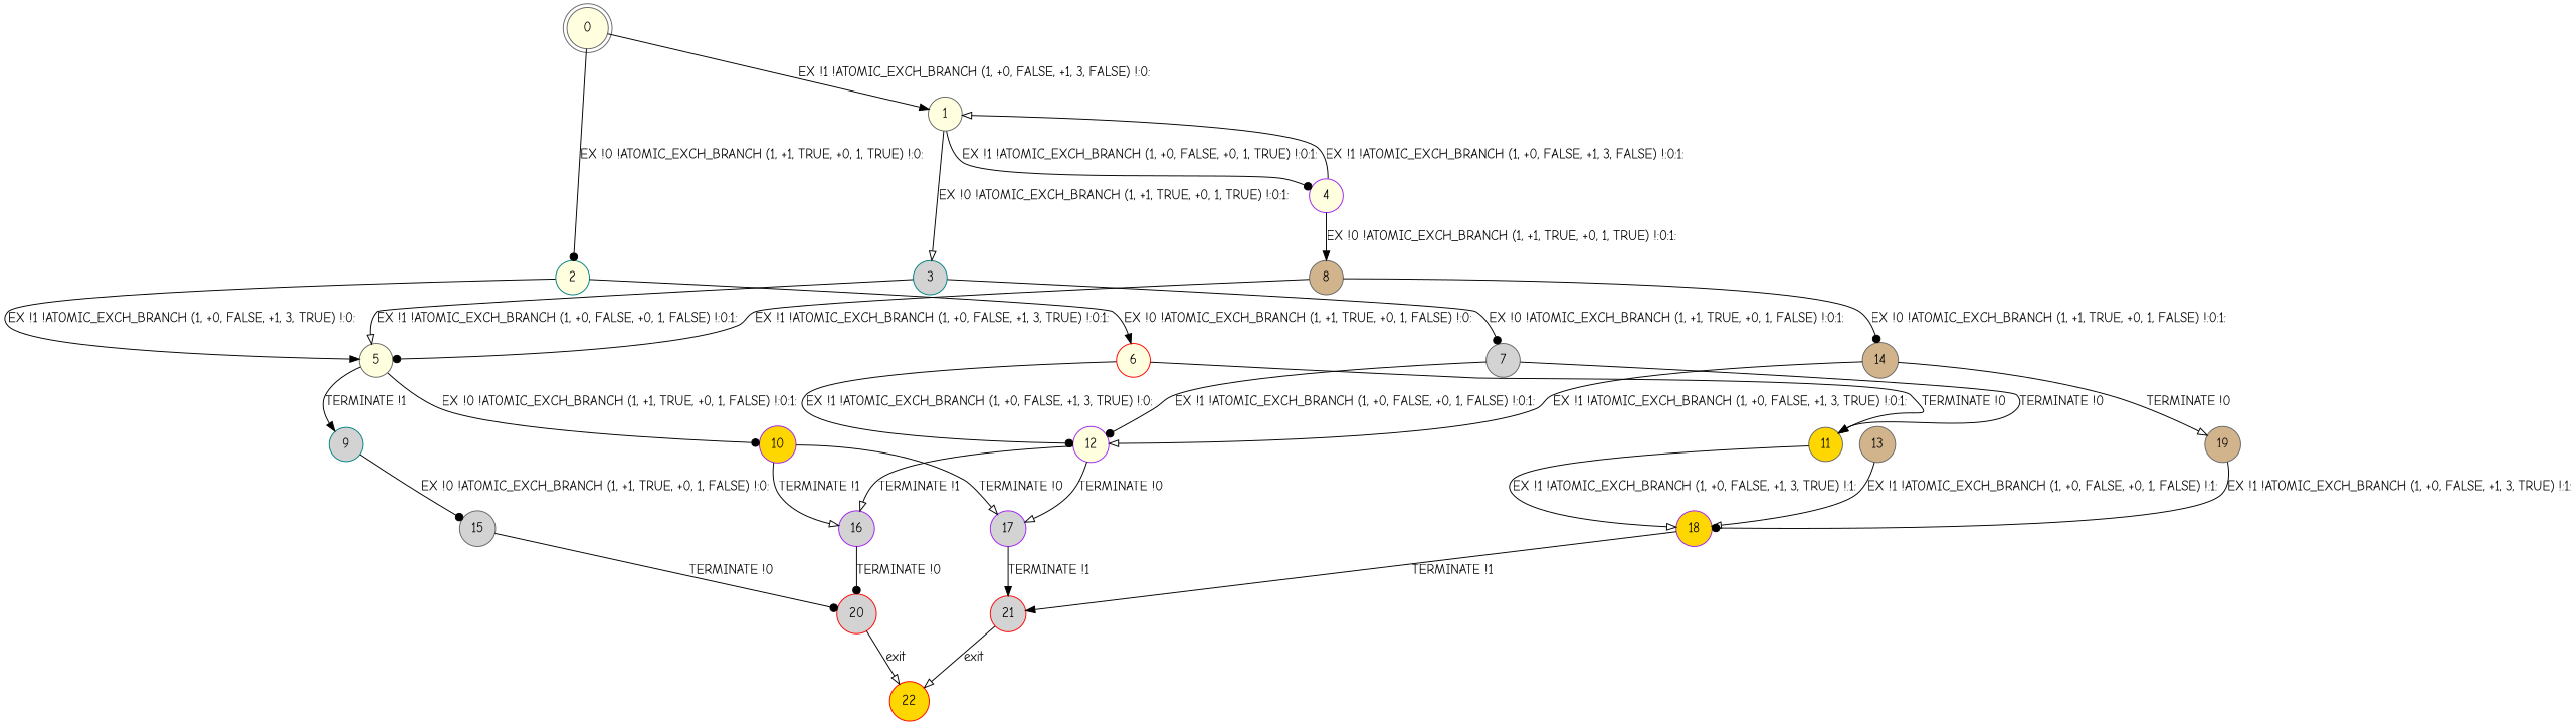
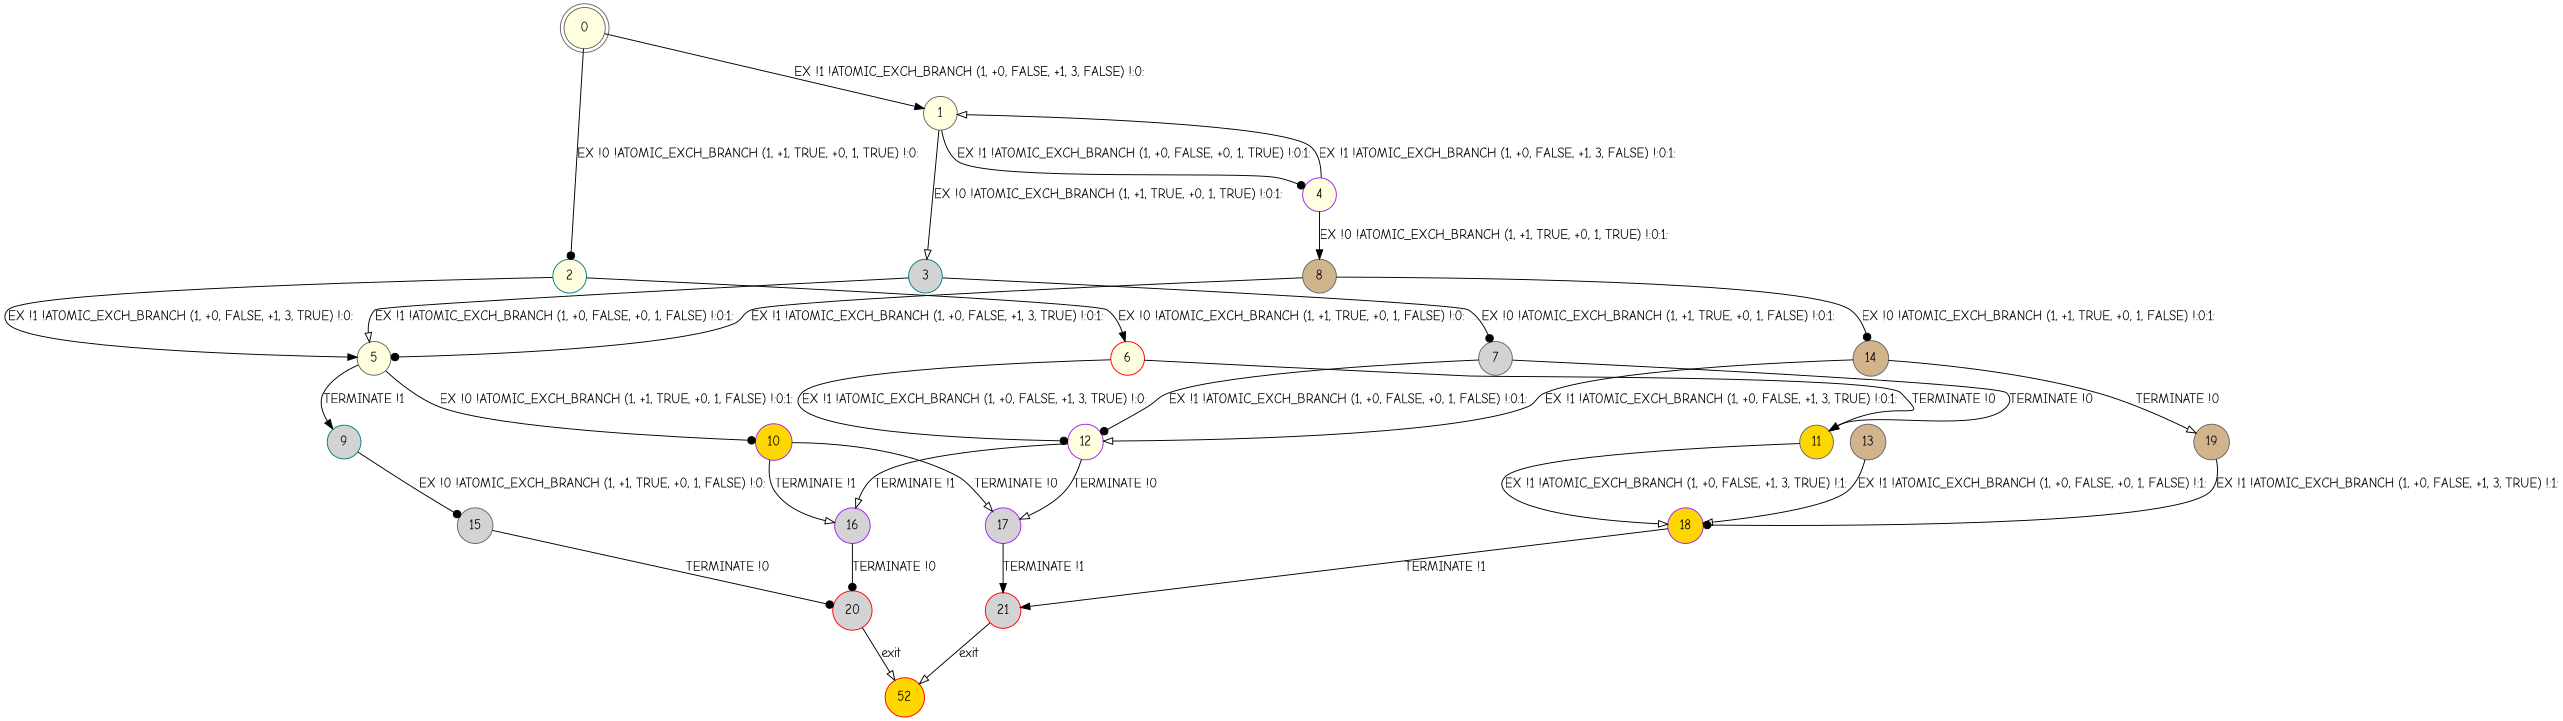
  digraph {
    fontname="Comic Neue"
    node [color=gray40 fillcolor=lightgrey fontname="Comic Neue" shape=circle style=filled]
    edge [arrowhead=onormal fontname="Comic Neue"]
    0 [fillcolor=lightyellow peripheries=2]
    1 [fillcolor=lightyellow]
    2 [color=teal fillcolor=lightyellow]
    3 [color=teal]
    4 [color=purple fillcolor=lightyellow]
    5 [fillcolor=lightyellow]
    6 [color=red fillcolor=lightyellow]
    7
    8 [fillcolor=tan]
    9 [color=teal]
    10 [color=purple fillcolor=gold]
    11 [fillcolor=gold]
    12 [color=purple fillcolor=lightyellow]
    14 [fillcolor=tan]
    15
    16 [color=purple]
    17 [color=purple]
    18 [color=purple fillcolor=gold]
    13 [fillcolor=tan]
    19 [fillcolor=tan]
    20 [color=red]
    21 [color=red]
-   22 [color=red fillcolor=gold]
+   22 [color=red fillcolor=gold label=52]
    0 -> 1 [arrowhead=normal label="EX !1 !ATOMIC_EXCH_BRANCH (1, +0, FALSE, +1, 3, FALSE) !:0:"]
    0 -> 2 [arrowhead=dot label="EX !0 !ATOMIC_EXCH_BRANCH (1, +1, TRUE, +0, 1, TRUE) !:0:"]
    1 -> 3 [label="EX !0 !ATOMIC_EXCH_BRANCH (1, +1, TRUE, +0, 1, TRUE) !:0:1:"]
    1 -> 4 [arrowhead=dot label="EX !1 !ATOMIC_EXCH_BRANCH (1, +0, FALSE, +0, 1, TRUE) !:0:1:"]
    2 -> 5 [arrowhead=normal label="EX !1 !ATOMIC_EXCH_BRANCH (1, +0, FALSE, +1, 3, TRUE) !:0:"]
    2 -> 6 [arrowhead=normal label="EX !0 !ATOMIC_EXCH_BRANCH (1, +1, TRUE, +0, 1, FALSE) !:0:"]
    3 -> 5 [label="EX !1 !ATOMIC_EXCH_BRANCH (1, +0, FALSE, +0, 1, FALSE) !:0:1:"]
    3 -> 7 [arrowhead=dot label="EX !0 !ATOMIC_EXCH_BRANCH (1, +1, TRUE, +0, 1, FALSE) !:0:1:"]
    4 -> 1 [label="EX !1 !ATOMIC_EXCH_BRANCH (1, +0, FALSE, +1, 3, FALSE) !:0:1:"]
    4 -> 8 [arrowhead=normal label="EX !0 !ATOMIC_EXCH_BRANCH (1, +1, TRUE, +0, 1, TRUE) !:0:1:"]
    5 -> 9 [arrowhead=normal label="TERMINATE !1"]
    5 -> 10 [arrowhead=dot label="EX !0 !ATOMIC_EXCH_BRANCH (1, +1, TRUE, +0, 1, FALSE) !:0:1:"]
    6 -> 11 [arrowhead=normal label="TERMINATE !0"]
    6 -> 12 [arrowhead=dot label="EX !1 !ATOMIC_EXCH_BRANCH (1, +0, FALSE, +1, 3, TRUE) !:0:"]
    7 -> 11 [label="TERMINATE !0"]
    7 -> 12 [arrowhead=dot label="EX !1 !ATOMIC_EXCH_BRANCH (1, +0, FALSE, +0, 1, FALSE) !:0:1:"]
    8 -> 5 [arrowhead=dot label="EX !1 !ATOMIC_EXCH_BRANCH (1, +0, FALSE, +1, 3, TRUE) !:0:1:"]
    8 -> 14 [arrowhead=dot label="EX !0 !ATOMIC_EXCH_BRANCH (1, +1, TRUE, +0, 1, FALSE) !:0:1:"]
    9 -> 15 [arrowhead=dot label="EX !0 !ATOMIC_EXCH_BRANCH (1, +1, TRUE, +0, 1, FALSE) !:0:"]
    10 -> 16 [label="TERMINATE !1"]
    10 -> 17 [label="TERMINATE !0"]
    11 -> 18 [label="EX !1 !ATOMIC_EXCH_BRANCH (1, +0, FALSE, +1, 3, TRUE) !:1:"]
    12 -> 16 [label="TERMINATE !1"]
    12 -> 17 [label="TERMINATE !0"]
    14 -> 12 [label="EX !1 !ATOMIC_EXCH_BRANCH (1, +0, FALSE, +1, 3, TRUE) !:0:1:"]
    14 -> 19 [label="TERMINATE !0"]
    15 -> 20 [arrowhead=dot label="TERMINATE !0"]
    16 -> 20 [arrowhead=dot label="TERMINATE !0"]
    17 -> 21 [arrowhead=normal label="TERMINATE !1"]
    18 -> 21 [arrowhead=normal label="TERMINATE !1"]
    13 -> 18 [label="EX !1 !ATOMIC_EXCH_BRANCH (1, +0, FALSE, +0, 1, FALSE) !:1:"]
    19 -> 18 [arrowhead=dot label="EX !1 !ATOMIC_EXCH_BRANCH (1, +0, FALSE, +1, 3, TRUE) !:1:"]
    20 -> 22 [label=exit]
    21 -> 22 [label=exit]
  }
